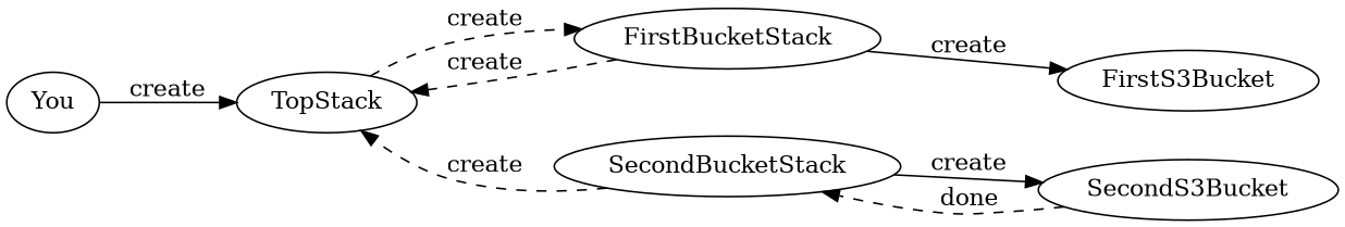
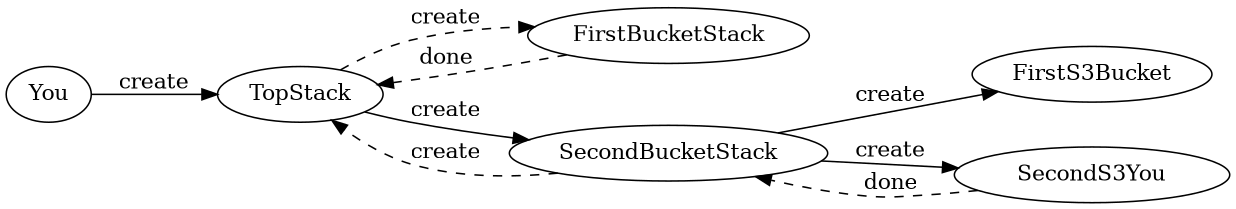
  digraph {
    rankdir=LR
    You
    TopStack
    FirstBucketStack
    SecondBucketStack
    FirstS3Bucket
-   SecondS3Bucket
+   SecondS3Bucket [label=SecondS3You]
    You -> TopStack [label=create]
    TopStack -> FirstBucketStack [label=create style=dashed]
-   FirstBucketStack -> TopStack [label=create style=dashed]
-   FirstBucketStack -> FirstS3Bucket [label=create]
+   TopStack -> SecondBucketStack [label=create]
+   FirstBucketStack -> TopStack [label=done style=dashed]
+   SecondBucketStack -> FirstS3Bucket [label=create]
    SecondBucketStack -> TopStack [label=create style=dashed]
    SecondBucketStack -> SecondS3Bucket [label=create]
    SecondS3Bucket -> SecondBucketStack [label=done style=dashed]
  }
